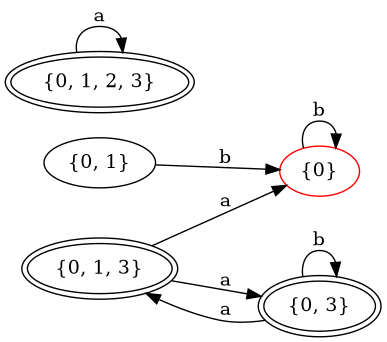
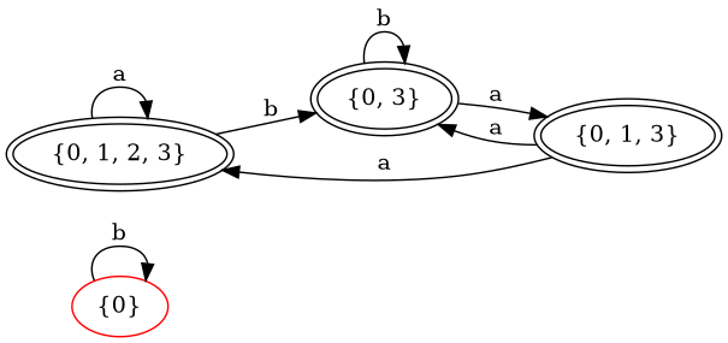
  digraph {
    rankdir=LR
    node [peripheries=2]
    n1 [color=red label="{0}" peripheries=""]
-   n2 [label="{0, 1}" peripheries=""]
    n3 [label="{0, 1, 2, 3}"]
    n4 [label="{0, 3}"]
    n5 [label="{0, 1, 3}"]
    n1 -> n1 [label=b]
-   n2 -> n1 [label=b]
    n3 -> n3 [label=a]
+   n3 -> n4 [label=b]
    n4 -> n4 [label=b]
    n4 -> n5 [label=a]
-   n5 -> n1 [label=a]
+   n5 -> n3 [label=a]
    n5 -> n4 [label=a]
  }
